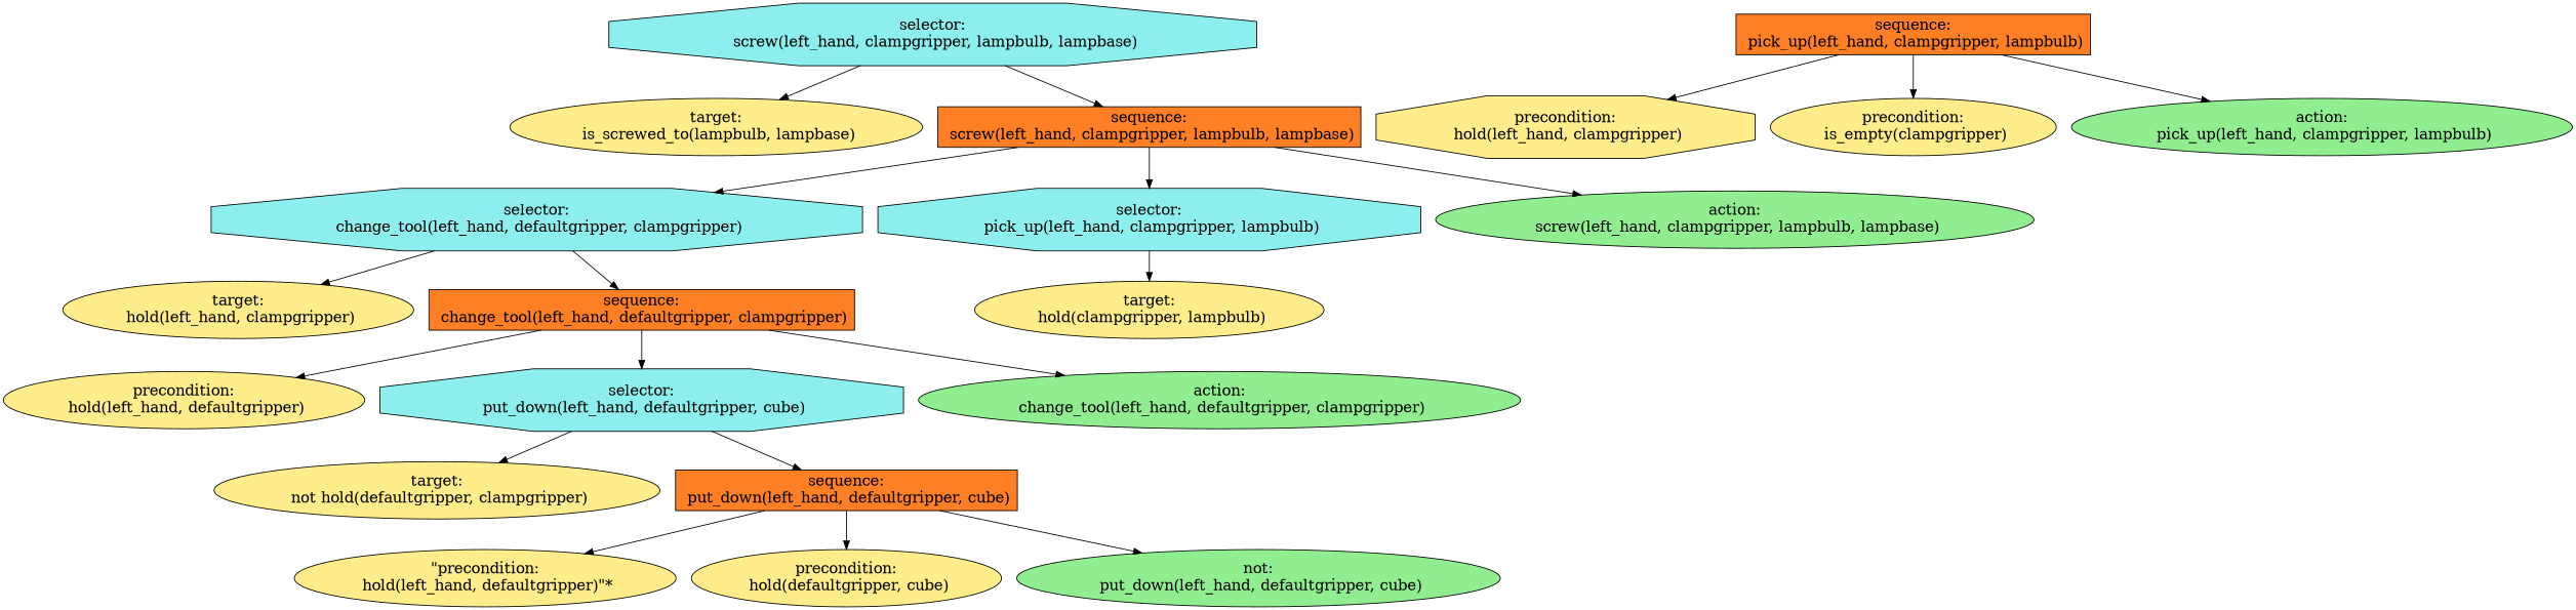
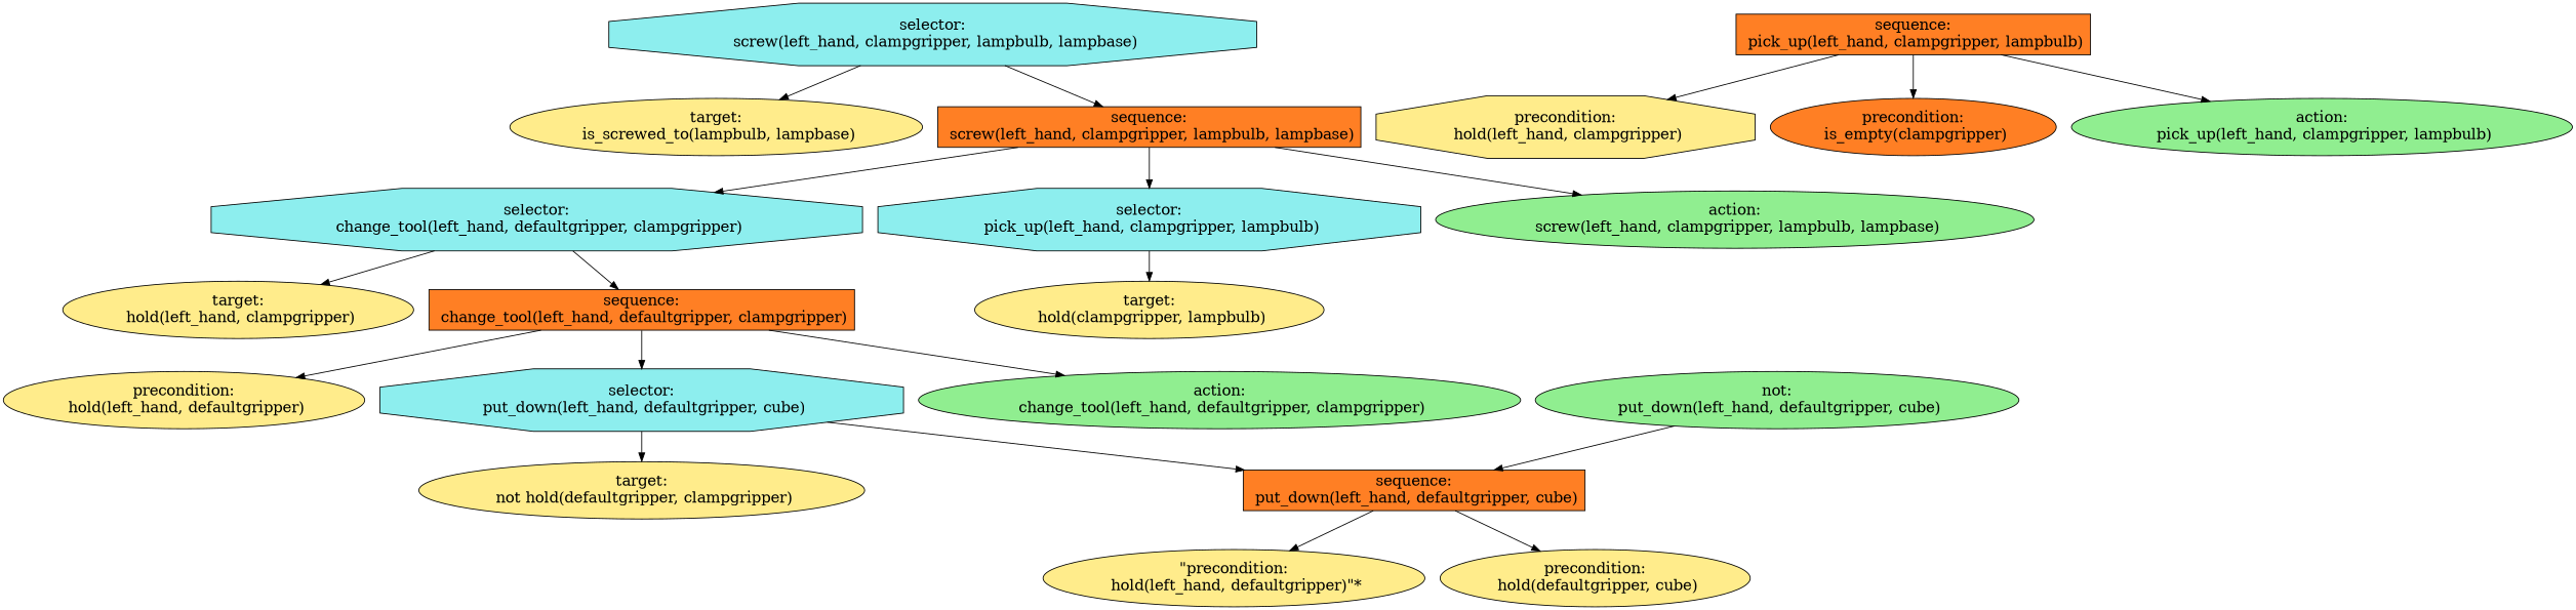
  digraph {
    fontname="times-roman"
    ordering=out
    node [fillcolor=lightgoldenrod1 fontcolor=black fontname="times-roman" fontsize=18 shape=ellipse style=filled]
    edge [fontname="times-roman"]
    n1 [fillcolor=darkslategray2 label="selector:\n screw(left_hand, clampgripper, lampbulb, lampbase)" shape=octagon]
    n2 [label="target:\n is_screwed_to(lampbulb, lampbase)"]
    n3 [fillcolor=chocolate1 label="sequence:\n screw(left_hand, clampgripper, lampbulb, lampbase)" shape=box]
    n4 [fillcolor=darkslategray2 label="selector:\n change_tool(left_hand, defaultgripper, clampgripper)" shape=octagon]
    n5 [fillcolor=darkslategray2 label="selector:\n pick_up(left_hand, clampgripper, lampbulb)" shape=octagon]
    n6 [fillcolor=lightgreen label="action:\n screw(left_hand, clampgripper, lampbulb, lampbase)"]
    n7 [label="target:\n hold(left_hand, clampgripper)"]
    n8 [fillcolor=chocolate1 label="sequence:\n change_tool(left_hand, defaultgripper, clampgripper)" shape=box]
    n9 [label="target:\n hold(clampgripper, lampbulb)"]
    n10 [label="precondition:\n hold(left_hand, defaultgripper)"]
    n11 [fillcolor=darkslategray2 label="selector:\n put_down(left_hand, defaultgripper, cube)" shape=octagon]
    n12 [fillcolor=lightgreen label="action:\n change_tool(left_hand, defaultgripper, clampgripper)"]
    n13 [label="target:\n not hold(defaultgripper, clampgripper)"]
    n14 [fillcolor=chocolate1 label="sequence:\n put_down(left_hand, defaultgripper, cube)" shape=box]
    n15 [label="\"precondition:\n hold(left_hand, defaultgripper)\"*"]
    n16 [label="precondition:\n hold(defaultgripper, cube)"]
    n17 [fillcolor=lightgreen label="not:\n put_down(left_hand, defaultgripper, cube)"]
    n18 [fillcolor=chocolate1 label="sequence:\n pick_up(left_hand, clampgripper, lampbulb)" shape=box]
    n19 [label="precondition:\n hold(left_hand, clampgripper)" shape=octagon]
-   n20 [label="precondition:\n is_empty(clampgripper)"]
+   n20 [fillcolor=chocolate1 label="precondition:\n is_empty(clampgripper)"]
    n21 [fillcolor=lightgreen label="action:\n pick_up(left_hand, clampgripper, lampbulb)"]
    n1 -> n2
    n1 -> n3
    n3 -> n4
    n3 -> n5
    n3 -> n6
    n4 -> n7
    n4 -> n8
    n5 -> n9
    n8 -> n10
    n8 -> n11
    n8 -> n12
    n11 -> n13
    n11 -> n14
    n14 -> n15
    n14 -> n16
-   n14 -> n17
+   n17 -> n14
    n18 -> n19
    n18 -> n20
    n18 -> n21
  }
